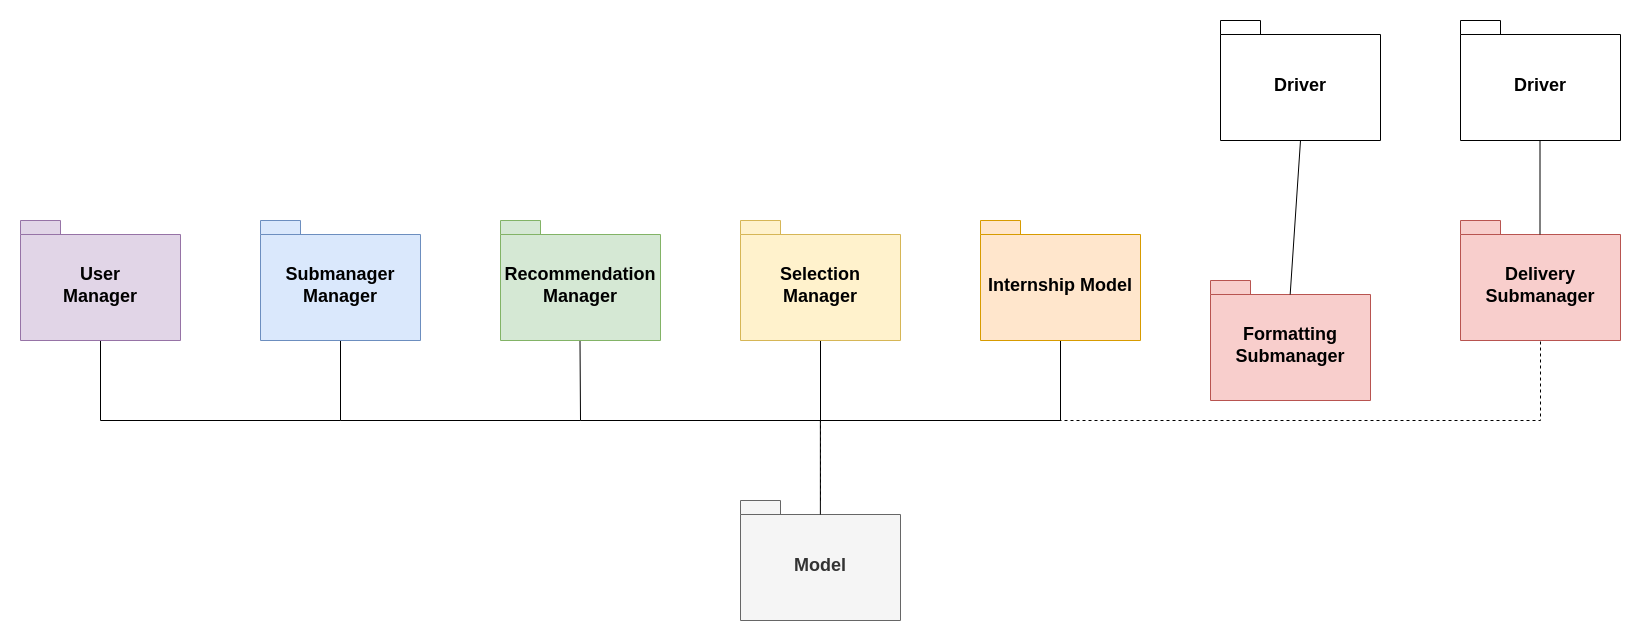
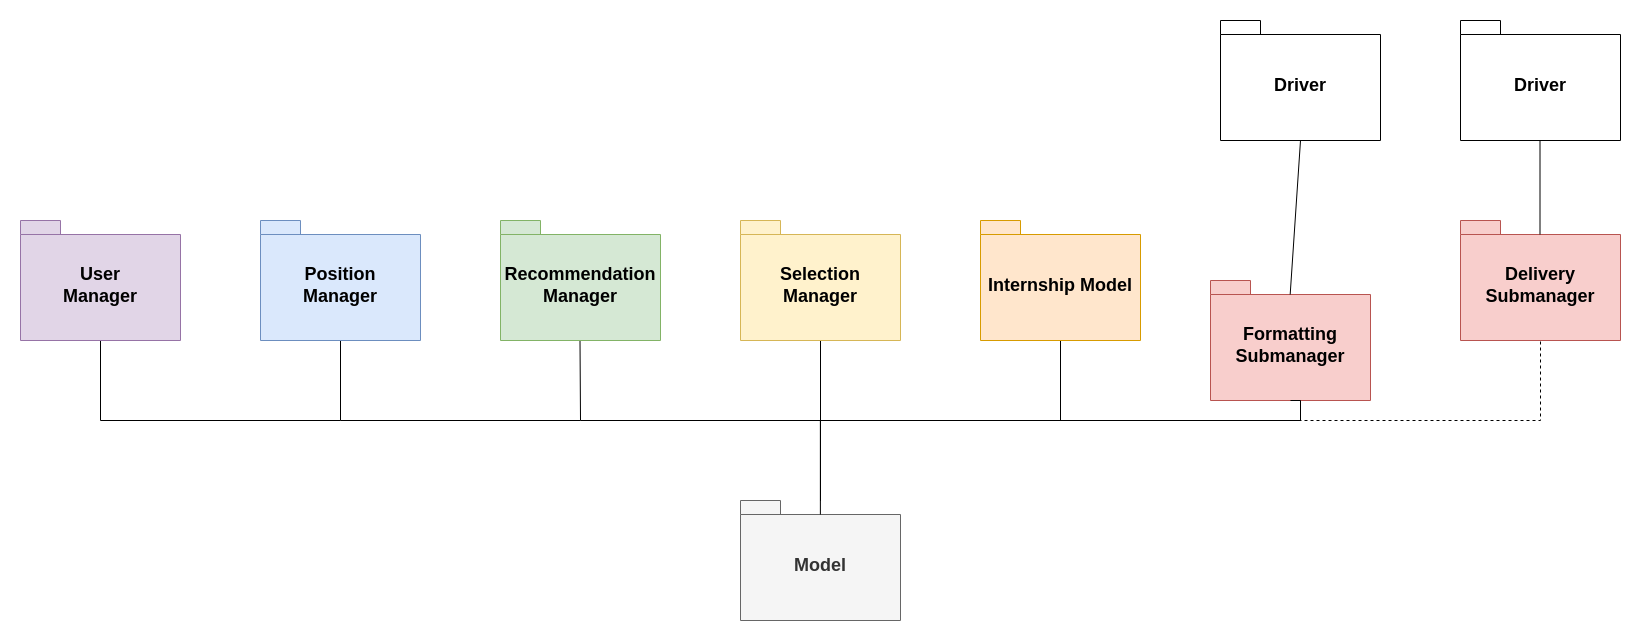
  <mxCell id="0" />
  <mxCell id="1" parent="0" />
  <mxCell id="2" value="Model" style="shape=folder;fontStyle=1;spacingTop=10;tabWidth=40;tabHeight=14;tabPosition=left;html=1;whiteSpace=wrap;color=#808080;fontSize=18;fillColor=#f5f5f5;fontColor=#333333;strokeColor=#666666;" vertex="1" parent="1"><mxGeometry x="740" y="500" width="160" height="120" as="geometry" /></mxCell>
  <mxCell id="3" value="" style="endArrow=none;html=1;rounded=0;entryX=0.5;entryY=1;entryDx=0;entryDy=0;entryPerimeter=0;fontSize=18;" edge="1" parent="1"><mxGeometry width="50" height="50" relative="1" as="geometry"><mxPoint x="950" y="420" as="sourcePoint" /><mxPoint x="820" y="340" as="targetPoint" /><Array as="points"><mxPoint x="820" y="420" /></Array></mxGeometry></mxCell>
  <mxCell id="4" value="" style="endArrow=none;html=1;rounded=0;entryX=0.5;entryY=1;entryDx=0;entryDy=0;entryPerimeter=0;fontSize=18;" edge="1" parent="1"><mxGeometry width="50" height="50" relative="1" as="geometry"><mxPoint x="940" y="420" as="sourcePoint" /><mxPoint x="1060" y="340" as="targetPoint" /><Array as="points"><mxPoint x="1060" y="420" /></Array></mxGeometry></mxCell>
  <mxCell id="5" value="" style="endArrow=none;html=1;rounded=0;entryX=0.5;entryY=1;entryDx=0;entryDy=0;entryPerimeter=0;fontSize=18;" edge="1" parent="1"><mxGeometry width="50" height="50" relative="1" as="geometry"><mxPoint x="580" y="420" as="sourcePoint" /><mxPoint x="340" y="340" as="targetPoint" /><Array as="points"><mxPoint x="340" y="420" /></Array></mxGeometry></mxCell>
  <mxCell id="6" value="" style="endArrow=none;html=1;rounded=0;entryX=0.5;entryY=1;entryDx=0;entryDy=0;entryPerimeter=0;fontSize=18;" edge="1" parent="1"><mxGeometry width="50" height="50" relative="1" as="geometry"><mxPoint x="580" y="420" as="sourcePoint" /><mxPoint x="579.5" y="340" as="targetPoint" /></mxGeometry></mxCell>
  <mxCell id="7" value="" style="endArrow=none;html=1;rounded=0;fontSize=18;" edge="1" parent="1"><mxGeometry width="50" height="50" relative="1" as="geometry"><mxPoint x="580" y="420" as="sourcePoint" /><mxPoint x="820" y="420" as="targetPoint" /></mxGeometry></mxCell>
  <mxCell id="8" value="" style="endArrow=none;html=1;rounded=0;entryX=0.5;entryY=1;entryDx=0;entryDy=0;entryPerimeter=0;fontSize=18;" edge="1" parent="1"><mxGeometry width="50" height="50" relative="1" as="geometry"><mxPoint x="340" y="420" as="sourcePoint" /><mxPoint x="100" y="340" as="targetPoint" /><Array as="points"><mxPoint x="100" y="420" /></Array></mxGeometry></mxCell>
  <mxCell id="9" value="" style="endArrow=none;html=1;rounded=0;entryX=0.5;entryY=1;entryDx=0;entryDy=0;entryPerimeter=0;exitX=0.498;exitY=0.117;exitDx=0;exitDy=0;exitPerimeter=0;fontSize=18;" edge="1" parent="1"><mxGeometry width="50" height="50" relative="1" as="geometry"><mxPoint x="819.88" y="514" as="sourcePoint" /><mxPoint x="819.88" y="420" as="targetPoint" /></mxGeometry></mxCell>
  <mxCell id="10" value="Internship Model" style="shape=folder;fontStyle=1;spacingTop=10;tabWidth=40;tabHeight=14;tabPosition=left;html=1;whiteSpace=wrap;color=#808080;fontSize=18;fillColor=#ffe6cc;strokeColor=#d79b00;" vertex="1" parent="1"><mxGeometry x="980" y="220" width="160" height="120" as="geometry" /></mxCell>
  <mxCell id="11" value="Selection Manager" style="shape=folder;fontStyle=1;spacingTop=10;tabWidth=40;tabHeight=14;tabPosition=left;html=1;whiteSpace=wrap;color=#808080;fontSize=18;fillColor=#fff2cc;strokeColor=#d6b656;" vertex="1" parent="1"><mxGeometry x="740" y="220" width="160" height="120" as="geometry" /></mxCell>
  <mxCell id="12" value="Recommendation Manager" style="shape=folder;fontStyle=1;spacingTop=10;tabWidth=40;tabHeight=14;tabPosition=left;html=1;whiteSpace=wrap;color=#808080;fontSize=18;fillColor=#d5e8d4;strokeColor=#82b366;" vertex="1" parent="1"><mxGeometry x="500" y="220" width="160" height="120" as="geometry" /></mxCell>
  <mxCell id="13" value="User&lt;div&gt;Manager&lt;/div&gt;" style="shape=folder;fontStyle=1;spacingTop=10;tabWidth=40;tabHeight=14;tabPosition=left;html=1;whiteSpace=wrap;color=#808080;fontSize=18;fillColor=#e1d5e7;strokeColor=#9673a6;" vertex="1" parent="1"><mxGeometry x="20" y="220" width="160" height="120" as="geometry" /></mxCell>
- <mxCell id="14" value="Submanager&lt;div&gt;Manager&lt;/div&gt;" style="shape=folder;fontStyle=1;spacingTop=10;tabWidth=40;tabHeight=14;tabPosition=left;html=1;whiteSpace=wrap;color=#808080;fontSize=18;fillColor=#dae8fc;strokeColor=#6c8ebf;" vertex="1" parent="1"><mxGeometry x="260" y="220" width="160" height="120" as="geometry" /></mxCell>
+ <mxCell id="14" value="Position&lt;div&gt;Manager&lt;/div&gt;" style="shape=folder;fontStyle=1;spacingTop=10;tabWidth=40;tabHeight=14;tabPosition=left;html=1;whiteSpace=wrap;color=#808080;fontSize=18;fillColor=#dae8fc;strokeColor=#6c8ebf;" vertex="1" parent="1"><mxGeometry x="260" y="220" width="160" height="120" as="geometry" /></mxCell>
  <mxCell id="15" value="Driver" style="shape=folder;fontStyle=1;spacingTop=10;tabWidth=40;tabHeight=14;tabPosition=left;html=1;whiteSpace=wrap;fontSize=18;" vertex="1" parent="1"><mxGeometry x="1460" y="20" width="160" height="120" as="geometry" /></mxCell>
  <mxCell id="16" value="Driver" style="shape=folder;fontStyle=1;spacingTop=10;tabWidth=40;tabHeight=14;tabPosition=left;html=1;whiteSpace=wrap;fontSize=18;" vertex="1" parent="1"><mxGeometry x="1220" y="20" width="160" height="120" as="geometry" /></mxCell>
  <mxCell id="17" value="Delivery&lt;div&gt;Submanager&lt;/div&gt;" style="shape=folder;fontStyle=1;spacingTop=10;tabWidth=40;tabHeight=14;tabPosition=left;html=1;whiteSpace=wrap;color=#808080;fontSize=18;fillColor=#f8cecc;strokeColor=#b85450;" vertex="1" parent="1"><mxGeometry x="1460" y="220" width="160" height="120" as="geometry" /></mxCell>
  <mxCell id="18" value="Formatting&lt;div&gt;Submanager&lt;/div&gt;" style="shape=folder;fontStyle=1;spacingTop=10;tabWidth=40;tabHeight=14;tabPosition=left;html=1;whiteSpace=wrap;color=#808080;fontSize=18;fillColor=#f8cecc;strokeColor=#b85450;" vertex="1" parent="1"><mxGeometry x="1210" y="280" width="160" height="120" as="geometry" /></mxCell>
  <mxCell id="19" value="" style="endArrow=none;html=1;rounded=0;entryX=0.5;entryY=1;entryDx=0;entryDy=0;entryPerimeter=0;exitX=0.498;exitY=0.117;exitDx=0;exitDy=0;exitPerimeter=0;fontSize=18;" edge="1" parent="1" source="18" target="16"><mxGeometry width="50" height="50" relative="1" as="geometry"><mxPoint x="1540" y="230" as="sourcePoint" /><mxPoint x="1590" y="180" as="targetPoint" /></mxGeometry></mxCell>
  <mxCell id="20" value="" style="endArrow=none;html=1;rounded=0;entryX=0.5;entryY=1;entryDx=0;entryDy=0;entryPerimeter=0;exitX=0.498;exitY=0.117;exitDx=0;exitDy=0;exitPerimeter=0;fontSize=18;" edge="1" parent="1"><mxGeometry width="50" height="50" relative="1" as="geometry"><mxPoint x="1539.5" y="234" as="sourcePoint" /><mxPoint x="1539.5" y="140" as="targetPoint" /></mxGeometry></mxCell>
+ <mxCell id="21" style="edgeStyle=orthogonalEdgeStyle;rounded=0;orthogonalLoop=1;jettySize=auto;html=1;entryX=0.5;entryY=1;entryDx=0;entryDy=0;entryPerimeter=0;endArrow=none;endFill=0;" edge="1" parent="1" source="2" target="18"><mxGeometry relative="1" as="geometry"><Array as="points"><mxPoint x="820" y="420" /><mxPoint x="1300" y="420" /></Array></mxGeometry></mxCell>
  <mxCell id="22" style="edgeStyle=orthogonalEdgeStyle;rounded=0;orthogonalLoop=1;jettySize=auto;html=1;entryX=0.5;entryY=1;entryDx=0;entryDy=0;entryPerimeter=0;endArrow=none;endFill=0;dashed=1;" edge="1" parent="1" source="2" target="17"><mxGeometry relative="1" as="geometry"><Array as="points"><mxPoint x="820" y="420" /><mxPoint x="1540" y="420" /></Array></mxGeometry></mxCell>
